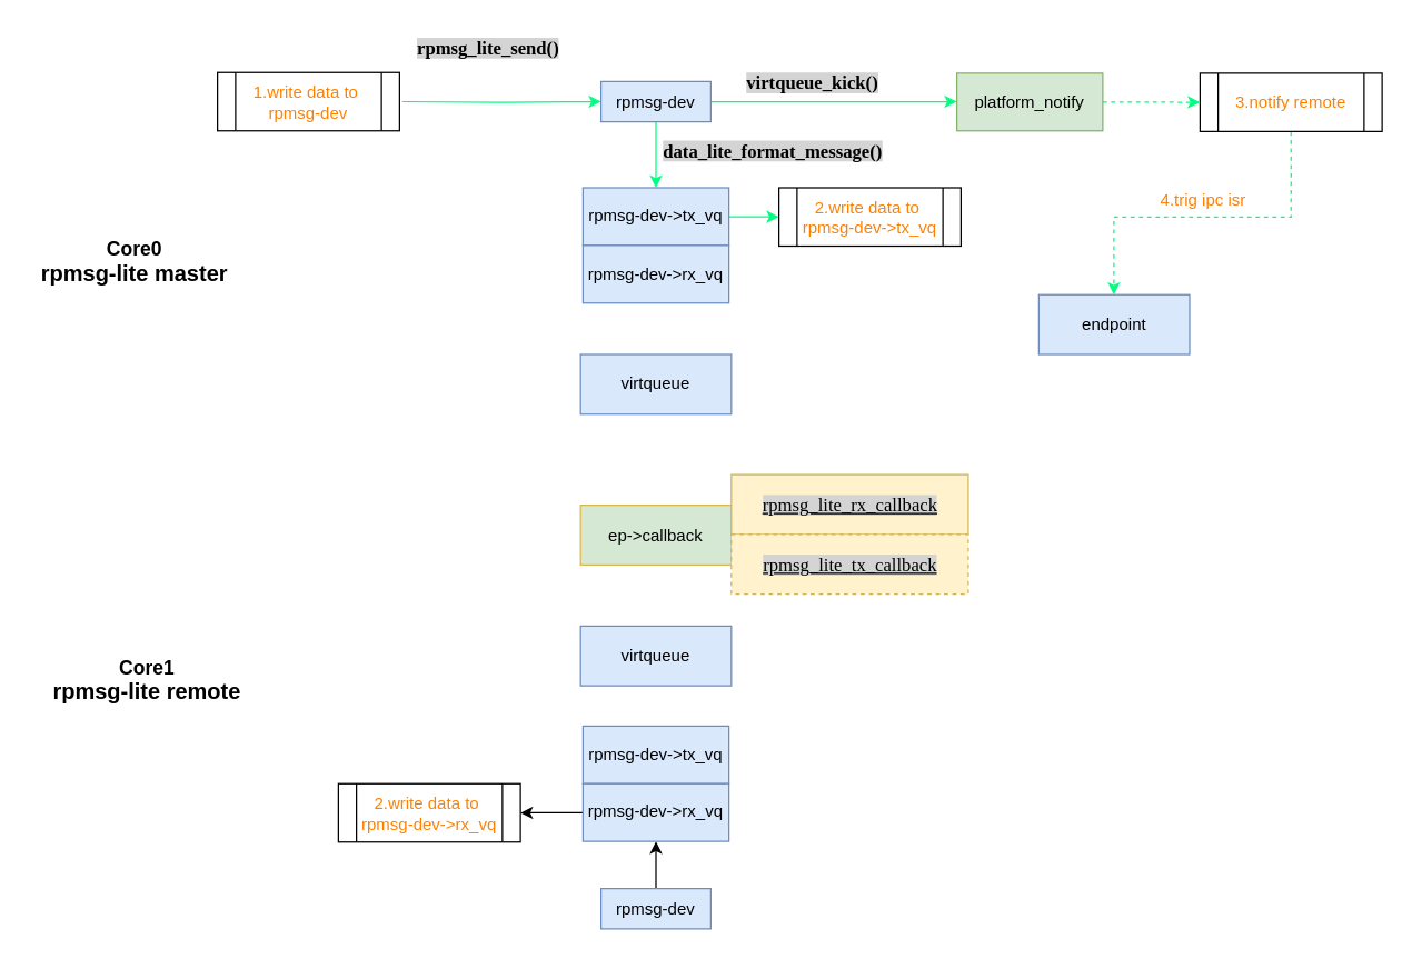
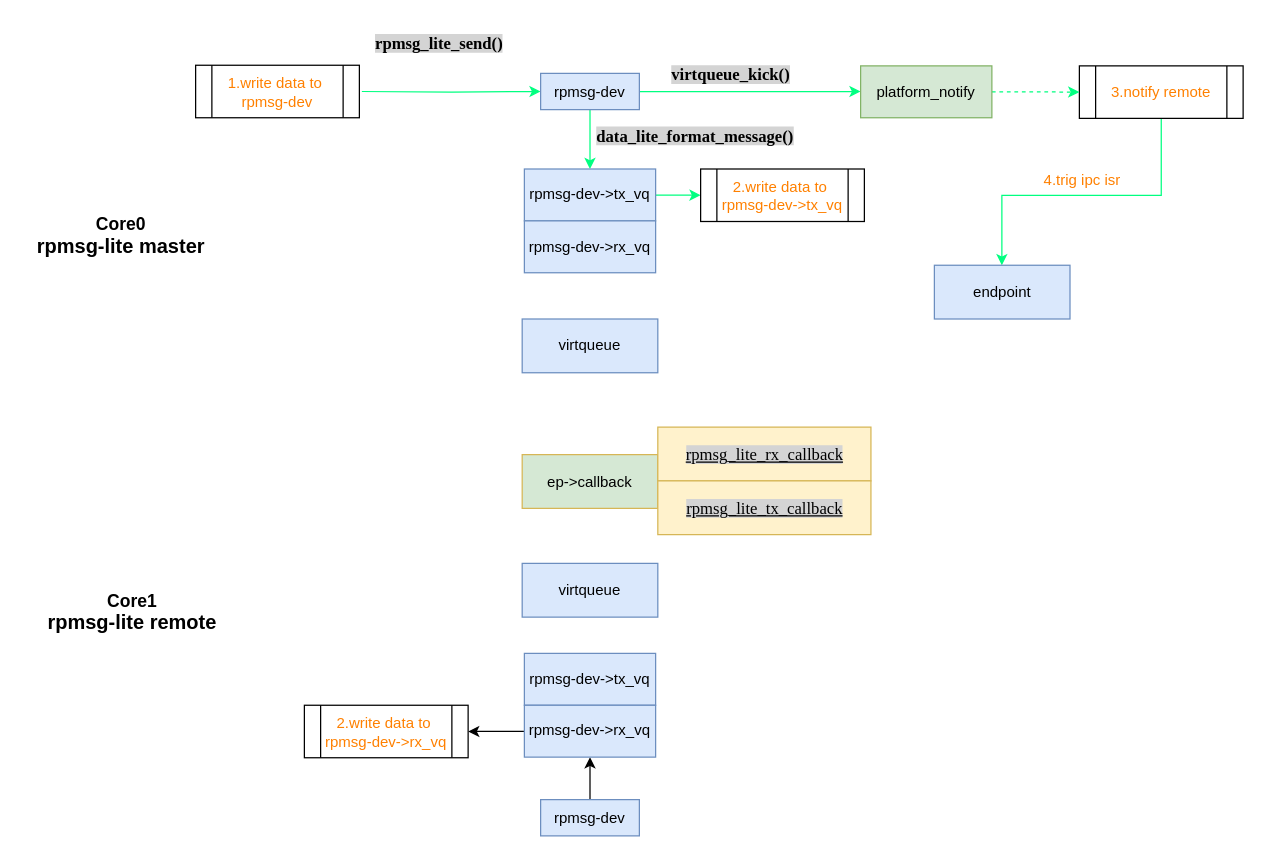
  <mxCell id="0" />
  <mxCell id="1" parent="0" />
  <mxCell id="2" value="&lt;font style=&quot;font-size: 14px;&quot;&gt;&lt;b&gt;Core0&lt;/b&gt;&lt;/font&gt;&lt;div&gt;&lt;font size=&quot;3&quot;&gt;&lt;b&gt;rpmsg-lite master&lt;/b&gt;&lt;/font&gt;&lt;/div&gt;" style="text;html=1;align=center;verticalAlign=middle;resizable=0;points=[];autosize=1;strokeColor=none;fillColor=none;" vertex="1" parent="1"><mxGeometry x="20" y="163.5" width="152" height="48" as="geometry" /></mxCell>
  <mxCell id="3" value="&lt;font style=&quot;font-size: 14px;&quot;&gt;&lt;b&gt;Core1&lt;/b&gt;&lt;/font&gt;&lt;div&gt;&lt;font size=&quot;3&quot;&gt;&lt;b&gt;rpmsg-lite remote&lt;/b&gt;&lt;/font&gt;&lt;/div&gt;" style="text;html=1;align=center;verticalAlign=middle;resizable=0;points=[];autosize=1;strokeColor=none;fillColor=none;" vertex="1" parent="1"><mxGeometry x="28" y="465" width="153" height="48" as="geometry" /></mxCell>
  <mxCell id="4" value="" style="edgeStyle=orthogonalEdgeStyle;rounded=0;orthogonalLoop=1;jettySize=auto;html=1;strokeColor=#00FF80;" edge="1" parent="1" target="7"><mxGeometry relative="1" as="geometry"><mxPoint x="289" y="72.5" as="sourcePoint" /></mxGeometry></mxCell>
  <mxCell id="5" value="" style="edgeStyle=orthogonalEdgeStyle;rounded=0;orthogonalLoop=1;jettySize=auto;html=1;strokeColor=#00FF80;" edge="1" parent="1" source="7" target="9"><mxGeometry relative="1" as="geometry" /></mxCell>
  <mxCell id="6" style="edgeStyle=orthogonalEdgeStyle;rounded=0;orthogonalLoop=1;jettySize=auto;html=1;strokeColor=#00FF80;" edge="1" parent="1" source="7"><mxGeometry relative="1" as="geometry"><mxPoint x="688" y="72.5" as="targetPoint" /></mxGeometry></mxCell>
  <mxCell id="7" value="rpmsg-dev" style="whiteSpace=wrap;html=1;fillColor=#dae8fc;strokeColor=#6c8ebf;" vertex="1" parent="1"><mxGeometry x="432" y="58" width="79" height="29" as="geometry" /></mxCell>
  <mxCell id="8" value="" style="edgeStyle=orthogonalEdgeStyle;rounded=0;orthogonalLoop=1;jettySize=auto;html=1;strokeColor=#00FF80;" edge="1" parent="1" source="9" target="13"><mxGeometry relative="1" as="geometry" /></mxCell>
  <mxCell id="9" value="rpmsg-dev-&amp;gt;tx_vq" style="whiteSpace=wrap;html=1;fillColor=#dae8fc;strokeColor=#6c8ebf;" vertex="1" parent="1"><mxGeometry x="419" y="134.5" width="105" height="41.5" as="geometry" /></mxCell>
  <mxCell id="10" value="&lt;span style=&quot;background-color:#ffffff;padding:0px 0px 0px 2px;&quot;&gt;&lt;span style=&quot;color:#000000;background-color:#ffffff;font-family:&amp;quot;Consolas&amp;quot;;font-size:10pt;white-space:pre;&quot;&gt;&lt;span style=&quot;color:#000000;&quot;&gt;&lt;/span&gt;&lt;span style=&quot;color:#000000;background-color:#d4d4d4;font-weight:bold;&quot;&gt;data_lite_format_message()&lt;/span&gt;&lt;/span&gt;&lt;/span&gt;" style="text;whiteSpace=wrap;html=1;" vertex="1" parent="1"><mxGeometry x="473.003" y="94.001" width="213" height="38" as="geometry" /></mxCell>
  <mxCell id="11" value="&lt;span style=&quot;background-color:#ffffff;padding:0px 0px 0px 2px;&quot;&gt;&lt;span style=&quot;color:#000000;background-color:#ffffff;font-family:&amp;quot;Consolas&amp;quot;;font-size:10pt;white-space:pre;&quot;&gt;&lt;span style=&quot;color:#000000;&quot;&gt;&lt;/span&gt;&lt;span style=&quot;color:#000000;background-color:#d4d4d4;font-weight:bold;&quot;&gt;rpmsg_lite_send()&lt;/span&gt;&lt;/span&gt;&lt;/span&gt;" style="text;whiteSpace=wrap;html=1;" vertex="1" parent="1"><mxGeometry x="296.001" y="20.001" width="140" height="38" as="geometry" /></mxCell>
  <mxCell id="12" value="rpmsg-dev-&amp;gt;rx_vq" style="whiteSpace=wrap;html=1;fillColor=#dae8fc;strokeColor=#6c8ebf;" vertex="1" parent="1"><mxGeometry x="419" y="176" width="105" height="41.5" as="geometry" /></mxCell>
  <mxCell id="13" value="&lt;span style=&quot;text-wrap-mode: nowrap;&quot;&gt;&lt;font color=&quot;#ff8000&quot;&gt;2.write data to&amp;nbsp;&lt;/font&gt;&lt;/span&gt;&lt;div style=&quot;text-wrap-mode: nowrap;&quot;&gt;&lt;font color=&quot;#ff8000&quot;&gt;rpmsg-dev-&amp;gt;tx_vq&lt;/font&gt;&lt;/div&gt;" style="shape=process;whiteSpace=wrap;html=1;backgroundOutline=1;" vertex="1" parent="1"><mxGeometry x="560" y="134.5" width="131" height="42" as="geometry" /></mxCell>
  <mxCell id="14" value="&lt;font color=&quot;#ff8000&quot;&gt;1.write data to&amp;nbsp;&lt;/font&gt;&lt;div&gt;&lt;font color=&quot;#ff8000&quot;&gt;rpmsg-dev&lt;/font&gt;&lt;/div&gt;" style="shape=process;whiteSpace=wrap;html=1;backgroundOutline=1;" vertex="1" parent="1"><mxGeometry x="156" y="51.5" width="131" height="42" as="geometry" /></mxCell>
  <mxCell id="15" value="&lt;span style=&quot;background-color:#ffffff;padding:0px 0px 0px 2px;&quot;&gt;&lt;span style=&quot;color:#000000;background-color:#ffffff;font-family:&amp;quot;Consolas&amp;quot;;font-size:10pt;white-space:pre;&quot;&gt;&lt;b&gt;&lt;span style=&quot;color:#000000;&quot;&gt;&lt;/span&gt;&lt;span style=&quot;color:#000000;background-color:#d4d4d4;&quot;&gt;virtqueue_kick()&lt;/span&gt;&lt;/b&gt;&lt;/span&gt;&lt;/span&gt;" style="text;whiteSpace=wrap;html=1;" vertex="1" parent="1"><mxGeometry x="533" y="45.497" width="133" height="38" as="geometry" /></mxCell>
  <mxCell id="16" value="virtqueue" style="whiteSpace=wrap;html=1;fillColor=#dae8fc;strokeColor=#6c8ebf;" vertex="1" parent="1"><mxGeometry x="417.25" y="254.5" width="108.5" height="43" as="geometry" /></mxCell>
- <mxCell id="17" style="edgeStyle=orthogonalEdgeStyle;rounded=0;orthogonalLoop=1;jettySize=auto;html=1;strokeColor=#00FF80;dashed=1;" edge="1" parent="1" source="18" target="21"><mxGeometry relative="1" as="geometry"><Array as="points"><mxPoint x="929" y="155.5" /><mxPoint x="801" y="155.5" /></Array></mxGeometry></mxCell>
+ <mxCell id="17" style="edgeStyle=orthogonalEdgeStyle;rounded=0;orthogonalLoop=1;jettySize=auto;html=1;strokeColor=#00FF80;" edge="1" parent="1" source="18" target="21"><mxGeometry relative="1" as="geometry"><Array as="points"><mxPoint x="929" y="155.5" /><mxPoint x="801" y="155.5" /></Array></mxGeometry></mxCell>
  <mxCell id="18" value="&lt;font color=&quot;#ff8000&quot;&gt;&lt;span style=&quot;text-wrap-mode: nowrap;&quot;&gt;3.notify remote&lt;/span&gt;&lt;/font&gt;" style="shape=process;whiteSpace=wrap;html=1;backgroundOutline=1;" vertex="1" parent="1"><mxGeometry x="863" y="52" width="131" height="42" as="geometry" /></mxCell>
  <mxCell id="19" value="" style="edgeStyle=orthogonalEdgeStyle;rounded=0;orthogonalLoop=1;jettySize=auto;html=1;strokeColor=#00FF80;dashed=1;" edge="1" parent="1" source="20" target="18"><mxGeometry relative="1" as="geometry" /></mxCell>
  <mxCell id="20" value="platform_notify" style="whiteSpace=wrap;html=1;fillColor=#d5e8d4;strokeColor=#82b366;" vertex="1" parent="1"><mxGeometry x="688" y="52" width="105" height="41.5" as="geometry" /></mxCell>
  <mxCell id="21" value="endpoint" style="whiteSpace=wrap;html=1;fillColor=#dae8fc;strokeColor=#6c8ebf;" vertex="1" parent="1"><mxGeometry x="747" y="211.5" width="108.5" height="43" as="geometry" /></mxCell>
  <mxCell id="22" value="&lt;font color=&quot;#ff8000&quot;&gt;4.trig ipc isr&lt;/font&gt;" style="text;html=1;align=center;verticalAlign=middle;resizable=0;points=[];autosize=1;strokeColor=none;fillColor=none;" vertex="1" parent="1"><mxGeometry x="825" y="131" width="79" height="26" as="geometry" /></mxCell>
  <mxCell id="23" value="ep-&amp;gt;callback" style="whiteSpace=wrap;html=1;fillColor=#d5e8d4;strokeColor=#d6b656;movable=1;resizable=1;rotatable=1;deletable=1;editable=1;locked=0;connectable=1;" vertex="1" parent="1"><mxGeometry x="417.25" y="363" width="108.5" height="43" as="geometry" /></mxCell>
  <mxCell id="24" value="&lt;span style=&quot;font-family: Consolas; font-size: 13.333px; white-space: pre; background-color: rgb(212, 212, 212); text-decoration-line: underline;&quot;&gt;rpmsg_lite_rx_callback&lt;/span&gt;" style="whiteSpace=wrap;html=1;fillColor=#fff2cc;strokeColor=#d6b656;movable=1;resizable=1;rotatable=1;deletable=1;editable=1;locked=0;connectable=1;" vertex="1" parent="1"><mxGeometry x="525.75" y="341" width="170.5" height="43" as="geometry" /></mxCell>
- <mxCell id="25" value="&lt;span style=&quot;font-family: Consolas; font-size: 13.333px; white-space: pre; background-color: rgb(212, 212, 212); text-decoration-line: underline;&quot;&gt;rpmsg_lite_tx_callback&lt;/span&gt;" style="whiteSpace=wrap;html=1;fillColor=#fff2cc;strokeColor=#d6b656;movable=1;resizable=1;rotatable=1;deletable=1;editable=1;locked=0;connectable=1;dashed=1;" vertex="1" parent="1"><mxGeometry x="525.75" y="384" width="170.5" height="43" as="geometry" /></mxCell>
+ <mxCell id="25" value="&lt;span style=&quot;font-family: Consolas; font-size: 13.333px; white-space: pre; background-color: rgb(212, 212, 212); text-decoration-line: underline;&quot;&gt;rpmsg_lite_tx_callback&lt;/span&gt;" style="whiteSpace=wrap;html=1;fillColor=#fff2cc;strokeColor=#d6b656;movable=1;resizable=1;rotatable=1;deletable=1;editable=1;locked=0;connectable=1;" vertex="1" parent="1"><mxGeometry x="525.75" y="384" width="170.5" height="43" as="geometry" /></mxCell>
  <mxCell id="26" value="" style="edgeStyle=orthogonalEdgeStyle;rounded=0;orthogonalLoop=1;jettySize=auto;html=1;" edge="1" parent="1" source="27" target="30"><mxGeometry relative="1" as="geometry" /></mxCell>
  <mxCell id="27" value="rpmsg-dev" style="whiteSpace=wrap;html=1;fillColor=#dae8fc;strokeColor=#6c8ebf;" vertex="1" parent="1"><mxGeometry x="432" y="639" width="79" height="29" as="geometry" /></mxCell>
  <mxCell id="28" value="rpmsg-dev-&amp;gt;tx_vq" style="whiteSpace=wrap;html=1;fillColor=#dae8fc;strokeColor=#6c8ebf;" vertex="1" parent="1"><mxGeometry x="419" y="522" width="105" height="41.5" as="geometry" /></mxCell>
  <mxCell id="29" value="" style="edgeStyle=orthogonalEdgeStyle;rounded=0;orthogonalLoop=1;jettySize=auto;html=1;" edge="1" parent="1" source="30" target="32"><mxGeometry relative="1" as="geometry" /></mxCell>
  <mxCell id="30" value="rpmsg-dev-&amp;gt;rx_vq" style="whiteSpace=wrap;html=1;fillColor=#dae8fc;strokeColor=#6c8ebf;" vertex="1" parent="1"><mxGeometry x="419" y="563.5" width="105" height="41.5" as="geometry" /></mxCell>
  <mxCell id="31" value="virtqueue" style="whiteSpace=wrap;html=1;fillColor=#dae8fc;strokeColor=#6c8ebf;" vertex="1" parent="1"><mxGeometry x="417.25" y="450" width="108.5" height="43" as="geometry" /></mxCell>
  <mxCell id="32" value="&lt;span style=&quot;text-wrap-mode: nowrap;&quot;&gt;&lt;font color=&quot;#ff8000&quot;&gt;2.write data to&amp;nbsp;&lt;/font&gt;&lt;/span&gt;&lt;div style=&quot;text-wrap-mode: nowrap;&quot;&gt;&lt;font color=&quot;#ff8000&quot;&gt;rpmsg-dev-&amp;gt;rx_vq&lt;/font&gt;&lt;/div&gt;" style="shape=process;whiteSpace=wrap;html=1;backgroundOutline=1;" vertex="1" parent="1"><mxGeometry x="243" y="563.5" width="131" height="42" as="geometry" /></mxCell>
